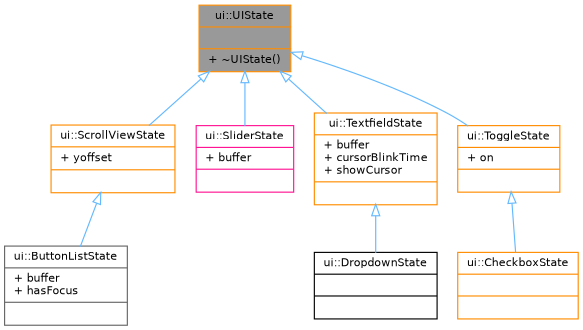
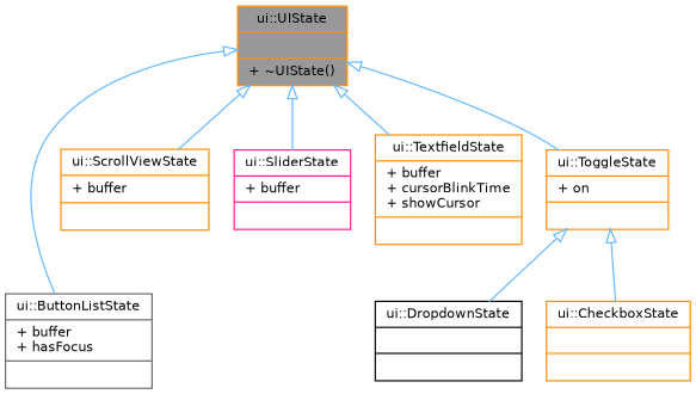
  digraph {
    node [color=darkorange fillcolor=white fontname=Helvetica fontsize=10 shape=record style=filled]
    edge [arrowtail=onormal color=steelblue1 dir=back fontname=Helvetica fontsize=10 labelfontname=Helvetica labelfontsize=10 style=solid]
    n1 [fillcolor=grey60 fontcolor=black height=0.2 label="{ui::UIState\n||+ ~UIState()\l}" width=0.4]
    n2 [color=gray40 height=0.2 label="{ui::ButtonListState\n|+ buffer\l+ hasFocus\l|}" width=0.4]
-   n3 [height=0.2 label="{ui::ScrollViewState\n|+ yoffset\l|}" width=0.4]
+   n3 [height=0.2 label="{ui::ScrollViewState\n|+ buffer\l|}" width=0.4]
    n4 [color=deeppink height=0.2 label="{ui::SliderState\n|+ buffer\l|}" width=0.4]
    n5 [height=0.2 label="{ui::TextfieldState\n|+ buffer\l+ cursorBlinkTime\l+ showCursor\l|}" width=0.4]
    n6 [height=0.2 label="{ui::ToggleState\n|+ on\l|}" width=0.4]
    n7 [height=0.2 label="{ui::CheckboxState\n||}" width=0.4]
    n8 [color=black height=0.2 label="{ui::DropdownState\n||}" width=0.4]
-   n3 -> n2
+   n1 -> n2
    n1 -> n3
    n1 -> n4
    n1 -> n5
    n1 -> n6
    n6 -> n7
-   n5 -> n8
+   n6 -> n8
  }
